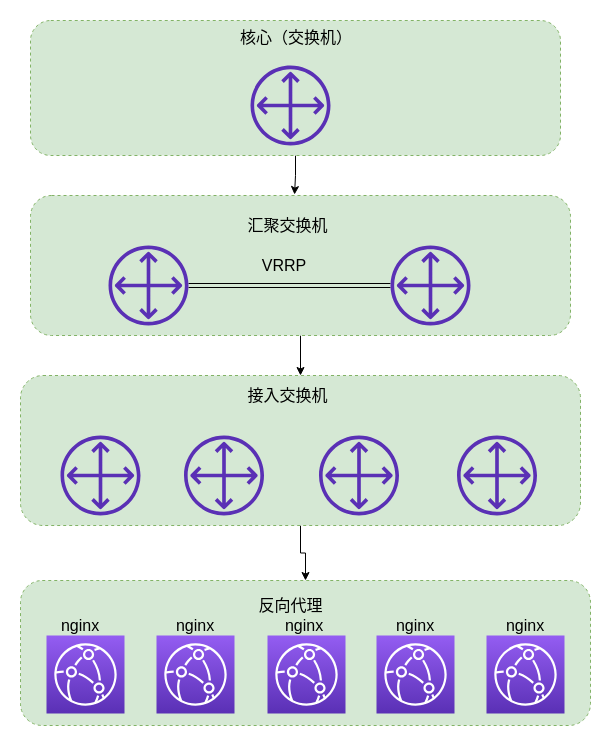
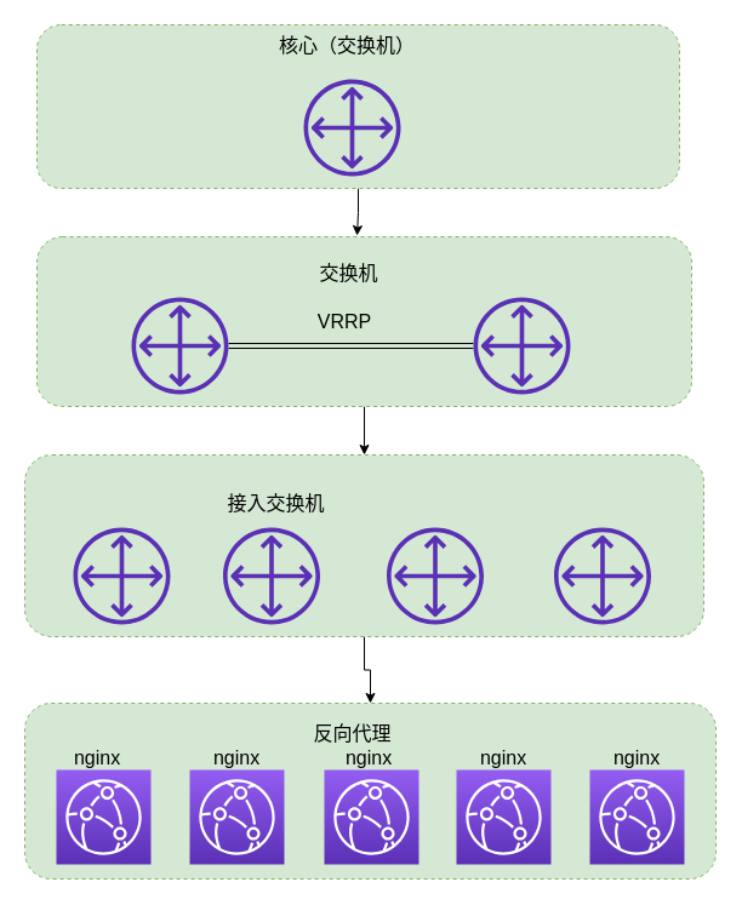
  <mxCell id="0" />
  <mxCell id="1" parent="0" />
  <mxCell id="2" style="edgeStyle=orthogonalEdgeStyle;rounded=0;orthogonalLoop=1;jettySize=auto;html=1;entryX=0.5;entryY=0;entryDx=0;entryDy=0;fontSize=16;" edge="1" parent="1" source="3" target="13"><mxGeometry relative="1" as="geometry" /></mxCell>
  <mxCell id="3" value="" style="rounded=1;whiteSpace=wrap;html=1;dashed=1;fillColor=#d5e8d4;strokeColor=#82b366;" vertex="1" parent="1"><mxGeometry x="30" y="195" width="540" height="140" as="geometry" /></mxCell>
  <mxCell id="4" style="edgeStyle=orthogonalEdgeStyle;shape=link;rounded=0;orthogonalLoop=1;jettySize=auto;html=1;fontSize=16;" edge="1" parent="1" source="5" target="6"><mxGeometry relative="1" as="geometry" /></mxCell>
  <mxCell id="5" value="" style="outlineConnect=0;fontColor=#232F3E;gradientColor=none;fillColor=#5A30B5;strokeColor=none;dashed=0;verticalLabelPosition=bottom;verticalAlign=top;align=center;html=1;fontSize=12;fontStyle=0;aspect=fixed;pointerEvents=1;shape=mxgraph.aws4.customer_gateway;" vertex="1" parent="1"><mxGeometry x="108" y="245" width="80" height="80" as="geometry" /></mxCell>
  <mxCell id="6" value="" style="outlineConnect=0;fontColor=#232F3E;gradientColor=none;fillColor=#5A30B5;strokeColor=none;dashed=0;verticalLabelPosition=bottom;verticalAlign=top;align=center;html=1;fontSize=12;fontStyle=0;aspect=fixed;pointerEvents=1;shape=mxgraph.aws4.customer_gateway;" vertex="1" parent="1"><mxGeometry x="390" y="245" width="80" height="80" as="geometry" /></mxCell>
  <mxCell id="7" style="edgeStyle=orthogonalEdgeStyle;rounded=0;orthogonalLoop=1;jettySize=auto;html=1;entryX=0.489;entryY=-0.007;entryDx=0;entryDy=0;entryPerimeter=0;fontSize=16;" edge="1" parent="1" source="8" target="3"><mxGeometry relative="1" as="geometry" /></mxCell>
  <mxCell id="8" value="" style="rounded=1;whiteSpace=wrap;html=1;dashed=1;fillColor=#d5e8d4;strokeColor=#82b366;" vertex="1" parent="1"><mxGeometry x="30" y="20" width="530" height="135" as="geometry" /></mxCell>
  <mxCell id="9" value="" style="outlineConnect=0;fontColor=#232F3E;gradientColor=none;fillColor=#5A30B5;strokeColor=none;dashed=0;verticalLabelPosition=bottom;verticalAlign=top;align=center;html=1;fontSize=12;fontStyle=0;aspect=fixed;pointerEvents=1;shape=mxgraph.aws4.customer_gateway;" vertex="1" parent="1"><mxGeometry x="250" y="65" width="80" height="80" as="geometry" /></mxCell>
- <mxCell id="10" value="核心（交换机）" style="text;html=1;strokeColor=none;fillColor=none;align=center;verticalAlign=middle;whiteSpace=wrap;rounded=0;dashed=1;fontSize=16;" vertex="1" parent="1"><mxGeometry x="230" y="27" width="132" height="20" as="geometry" /></mxCell>
- <mxCell id="11" value="汇聚交换机" style="text;html=1;strokeColor=none;fillColor=none;align=center;verticalAlign=middle;whiteSpace=wrap;rounded=0;dashed=1;fontSize=16;" vertex="1" parent="1"><mxGeometry x="235" y="215" width="105" height="20" as="geometry" /></mxCell>
+ <mxCell id="10" value="核心（交换机）" style="text;html=1;strokeColor=none;fillColor=none;align=center;verticalAlign=middle;whiteSpace=wrap;rounded=0;dashed=1;fontSize=16;" vertex="1" parent="1"><mxGeometry x="220" y="27" width="132" height="20" as="geometry" /></mxCell>
+ <mxCell id="11" value="交换机" style="text;html=1;strokeColor=none;fillColor=none;align=center;verticalAlign=middle;whiteSpace=wrap;rounded=0;dashed=1;fontSize=16;" vertex="1" parent="1"><mxGeometry x="235" y="215" width="105" height="20" as="geometry" /></mxCell>
  <mxCell id="12" style="edgeStyle=orthogonalEdgeStyle;rounded=0;orthogonalLoop=1;jettySize=auto;html=1;fontSize=16;" edge="1" parent="1" source="13" target="20"><mxGeometry relative="1" as="geometry" /></mxCell>
  <mxCell id="13" value="" style="rounded=1;whiteSpace=wrap;html=1;dashed=1;fontSize=16;fillColor=#d5e8d4;strokeColor=#82b366;" vertex="1" parent="1"><mxGeometry x="20" y="375" width="560" height="150" as="geometry" /></mxCell>
  <mxCell id="14" value="" style="outlineConnect=0;fontColor=#232F3E;gradientColor=none;fillColor=#5A30B5;strokeColor=none;dashed=0;verticalLabelPosition=bottom;verticalAlign=top;align=center;html=1;fontSize=12;fontStyle=0;aspect=fixed;pointerEvents=1;shape=mxgraph.aws4.customer_gateway;" vertex="1" parent="1"><mxGeometry x="183.5" y="435" width="80" height="80" as="geometry" /></mxCell>
  <mxCell id="15" value="" style="outlineConnect=0;fontColor=#232F3E;gradientColor=none;fillColor=#5A30B5;strokeColor=none;dashed=0;verticalLabelPosition=bottom;verticalAlign=top;align=center;html=1;fontSize=12;fontStyle=0;aspect=fixed;pointerEvents=1;shape=mxgraph.aws4.customer_gateway;" vertex="1" parent="1"><mxGeometry x="318.5" y="435" width="80" height="80" as="geometry" /></mxCell>
  <mxCell id="16" value="" style="outlineConnect=0;fontColor=#232F3E;gradientColor=none;fillColor=#5A30B5;strokeColor=none;dashed=0;verticalLabelPosition=bottom;verticalAlign=top;align=center;html=1;fontSize=12;fontStyle=0;aspect=fixed;pointerEvents=1;shape=mxgraph.aws4.customer_gateway;" vertex="1" parent="1"><mxGeometry x="456.5" y="435" width="80" height="80" as="geometry" /></mxCell>
  <mxCell id="17" value="" style="outlineConnect=0;fontColor=#232F3E;gradientColor=none;fillColor=#5A30B5;strokeColor=none;dashed=0;verticalLabelPosition=bottom;verticalAlign=top;align=center;html=1;fontSize=12;fontStyle=0;aspect=fixed;pointerEvents=1;shape=mxgraph.aws4.customer_gateway;" vertex="1" parent="1"><mxGeometry x="60" y="435" width="80" height="80" as="geometry" /></mxCell>
  <mxCell id="18" style="edgeStyle=orthogonalEdgeStyle;rounded=0;orthogonalLoop=1;jettySize=auto;html=1;exitX=0.5;exitY=1;exitDx=0;exitDy=0;fontSize=16;" edge="1" parent="1" source="10" target="10"><mxGeometry relative="1" as="geometry" /></mxCell>
- <mxCell id="19" value="接入交换机" style="text;html=1;strokeColor=none;fillColor=none;align=center;verticalAlign=middle;whiteSpace=wrap;rounded=0;dashed=1;fontSize=16;" vertex="1" parent="1"><mxGeometry x="235" y="385" width="105" height="20" as="geometry" /></mxCell>
+ <mxCell id="19" value="接入交换机" style="text;html=1;strokeColor=none;fillColor=none;align=center;verticalAlign=middle;whiteSpace=wrap;rounded=0;dashed=1;fontSize=16;" vertex="1" parent="1"><mxGeometry x="175" y="405" width="105" height="20" as="geometry" /></mxCell>
  <mxCell id="20" value="" style="rounded=1;whiteSpace=wrap;html=1;dashed=1;fontSize=16;fillColor=#d5e8d4;strokeColor=#82b366;" vertex="1" parent="1"><mxGeometry x="20" y="580" width="570" height="145" as="geometry" /></mxCell>
  <mxCell id="21" value="" style="points=[[0,0,0],[0.25,0,0],[0.5,0,0],[0.75,0,0],[1,0,0],[0,1,0],[0.25,1,0],[0.5,1,0],[0.75,1,0],[1,1,0],[0,0.25,0],[0,0.5,0],[0,0.75,0],[1,0.25,0],[1,0.5,0],[1,0.75,0]];outlineConnect=0;fontColor=#232F3E;gradientColor=#945DF2;gradientDirection=north;fillColor=#5A30B5;strokeColor=#ffffff;dashed=0;verticalLabelPosition=bottom;verticalAlign=top;align=center;html=1;fontSize=12;fontStyle=0;aspect=fixed;shape=mxgraph.aws4.resourceIcon;resIcon=mxgraph.aws4.cloudfront;" vertex="1" parent="1"><mxGeometry x="46" y="635" width="78" height="78" as="geometry" /></mxCell>
  <mxCell id="22" value="" style="points=[[0,0,0],[0.25,0,0],[0.5,0,0],[0.75,0,0],[1,0,0],[0,1,0],[0.25,1,0],[0.5,1,0],[0.75,1,0],[1,1,0],[0,0.25,0],[0,0.5,0],[0,0.75,0],[1,0.25,0],[1,0.5,0],[1,0.75,0]];outlineConnect=0;fontColor=#232F3E;gradientColor=#945DF2;gradientDirection=north;fillColor=#5A30B5;strokeColor=#ffffff;dashed=0;verticalLabelPosition=bottom;verticalAlign=top;align=center;html=1;fontSize=12;fontStyle=0;aspect=fixed;shape=mxgraph.aws4.resourceIcon;resIcon=mxgraph.aws4.cloudfront;" vertex="1" parent="1"><mxGeometry x="156" y="635" width="78" height="78" as="geometry" /></mxCell>
  <mxCell id="23" value="" style="points=[[0,0,0],[0.25,0,0],[0.5,0,0],[0.75,0,0],[1,0,0],[0,1,0],[0.25,1,0],[0.5,1,0],[0.75,1,0],[1,1,0],[0,0.25,0],[0,0.5,0],[0,0.75,0],[1,0.25,0],[1,0.5,0],[1,0.75,0]];outlineConnect=0;fontColor=#232F3E;gradientColor=#945DF2;gradientDirection=north;fillColor=#5A30B5;strokeColor=#ffffff;dashed=0;verticalLabelPosition=bottom;verticalAlign=top;align=center;html=1;fontSize=12;fontStyle=0;aspect=fixed;shape=mxgraph.aws4.resourceIcon;resIcon=mxgraph.aws4.cloudfront;" vertex="1" parent="1"><mxGeometry x="267" y="635" width="78" height="78" as="geometry" /></mxCell>
  <mxCell id="24" value="" style="points=[[0,0,0],[0.25,0,0],[0.5,0,0],[0.75,0,0],[1,0,0],[0,1,0],[0.25,1,0],[0.5,1,0],[0.75,1,0],[1,1,0],[0,0.25,0],[0,0.5,0],[0,0.75,0],[1,0.25,0],[1,0.5,0],[1,0.75,0]];outlineConnect=0;fontColor=#232F3E;gradientColor=#945DF2;gradientDirection=north;fillColor=#5A30B5;strokeColor=#ffffff;dashed=0;verticalLabelPosition=bottom;verticalAlign=top;align=center;html=1;fontSize=12;fontStyle=0;aspect=fixed;shape=mxgraph.aws4.resourceIcon;resIcon=mxgraph.aws4.cloudfront;" vertex="1" parent="1"><mxGeometry x="376" y="635" width="78" height="78" as="geometry" /></mxCell>
  <mxCell id="25" value="" style="points=[[0,0,0],[0.25,0,0],[0.5,0,0],[0.75,0,0],[1,0,0],[0,1,0],[0.25,1,0],[0.5,1,0],[0.75,1,0],[1,1,0],[0,0.25,0],[0,0.5,0],[0,0.75,0],[1,0.25,0],[1,0.5,0],[1,0.75,0]];outlineConnect=0;fontColor=#232F3E;gradientColor=#945DF2;gradientDirection=north;fillColor=#5A30B5;strokeColor=#ffffff;dashed=0;verticalLabelPosition=bottom;verticalAlign=top;align=center;html=1;fontSize=12;fontStyle=0;aspect=fixed;shape=mxgraph.aws4.resourceIcon;resIcon=mxgraph.aws4.cloudfront;" vertex="1" parent="1"><mxGeometry x="486" y="635" width="78" height="78" as="geometry" /></mxCell>
  <mxCell id="26" value="反向代理" style="text;html=1;strokeColor=none;fillColor=none;align=center;verticalAlign=middle;whiteSpace=wrap;rounded=0;dashed=1;fontSize=16;" vertex="1" parent="1"><mxGeometry x="237.5" y="595" width="105" height="20" as="geometry" /></mxCell>
  <mxCell id="27" value="nginx" style="text;html=1;strokeColor=none;fillColor=none;align=center;verticalAlign=middle;whiteSpace=wrap;rounded=0;dashed=1;fontSize=16;" vertex="1" parent="1"><mxGeometry x="60" y="615" width="40" height="20" as="geometry" /></mxCell>
  <mxCell id="28" value="nginx" style="text;html=1;strokeColor=none;fillColor=none;align=center;verticalAlign=middle;whiteSpace=wrap;rounded=0;dashed=1;fontSize=16;" vertex="1" parent="1"><mxGeometry x="175" y="615" width="40" height="20" as="geometry" /></mxCell>
  <mxCell id="29" value="nginx" style="text;html=1;strokeColor=none;fillColor=none;align=center;verticalAlign=middle;whiteSpace=wrap;rounded=0;dashed=1;fontSize=16;" vertex="1" parent="1"><mxGeometry x="284" y="615" width="40" height="20" as="geometry" /></mxCell>
  <mxCell id="30" value="nginx" style="text;html=1;strokeColor=none;fillColor=none;align=center;verticalAlign=middle;whiteSpace=wrap;rounded=0;dashed=1;fontSize=16;" vertex="1" parent="1"><mxGeometry x="395" y="615" width="40" height="20" as="geometry" /></mxCell>
  <mxCell id="31" value="nginx" style="text;html=1;strokeColor=none;fillColor=none;align=center;verticalAlign=middle;whiteSpace=wrap;rounded=0;dashed=1;fontSize=16;" vertex="1" parent="1"><mxGeometry x="505" y="615" width="40" height="20" as="geometry" /></mxCell>
  <mxCell id="32" value="VRRP " style="text;html=1;strokeColor=none;fillColor=none;align=center;verticalAlign=middle;whiteSpace=wrap;rounded=0;dashed=1;fontSize=16;" vertex="1" parent="1"><mxGeometry x="263.5" y="255" width="40" height="20" as="geometry" /></mxCell>
